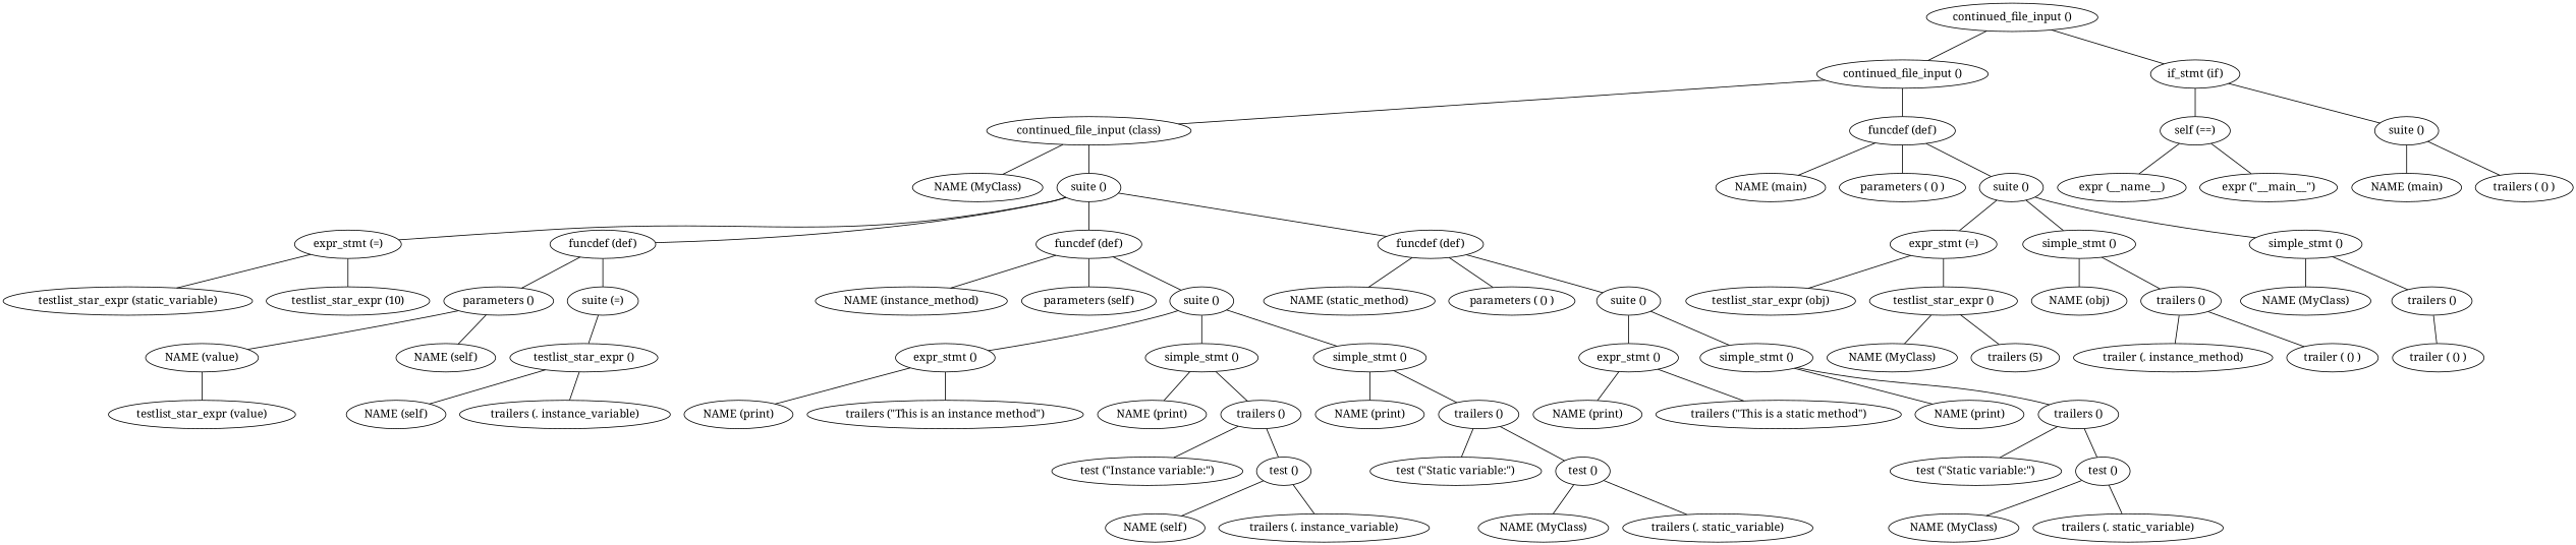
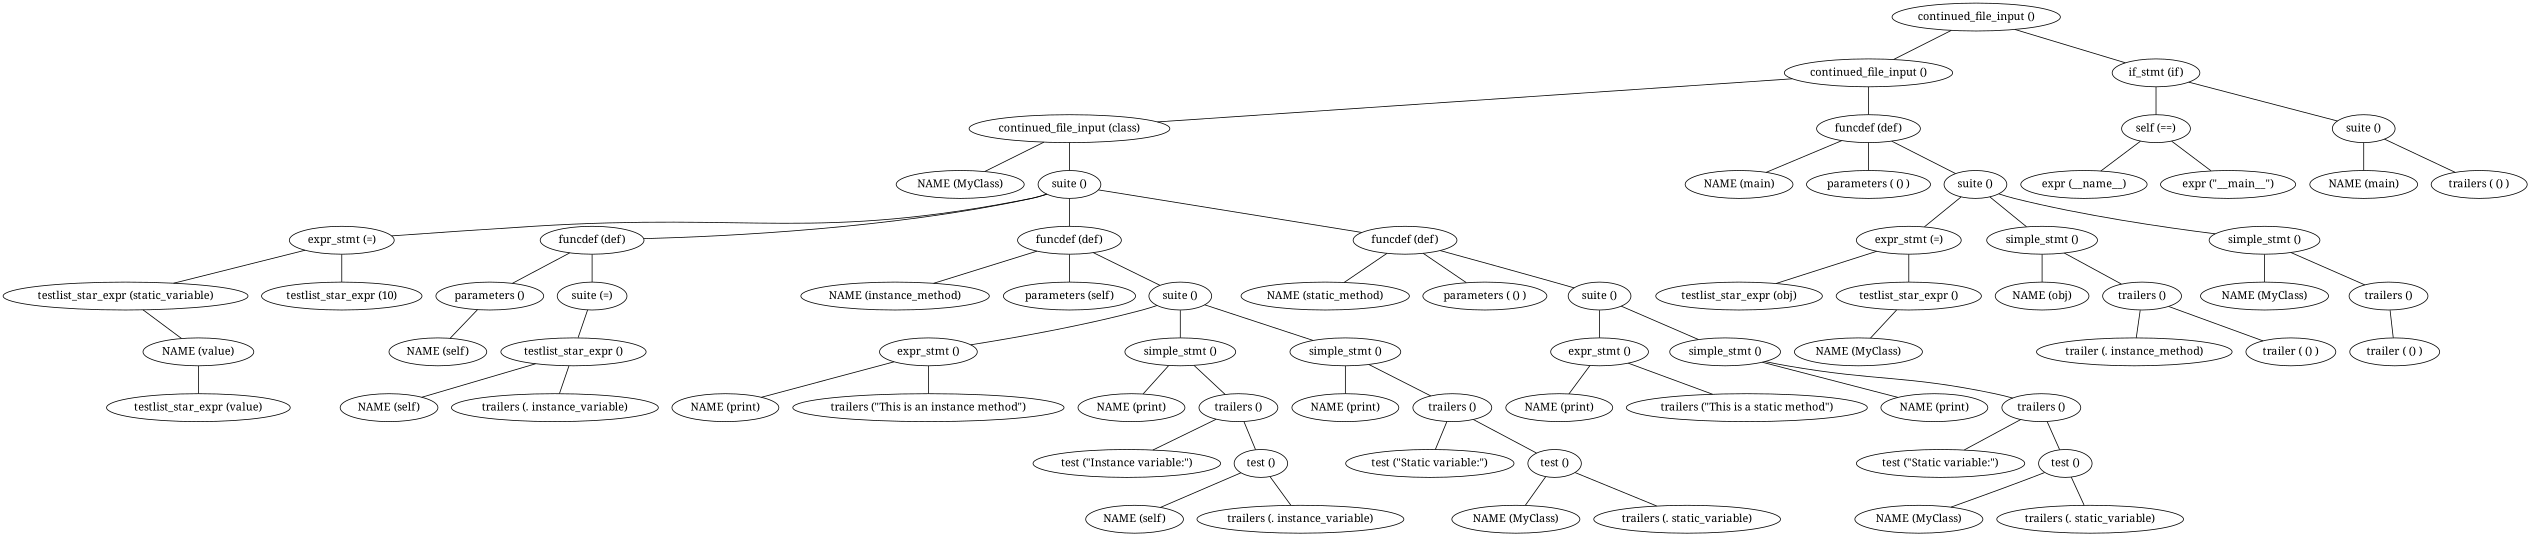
  graph {
    fontname="Noto Serif"
    node [fontname="Noto Serif"]
    edge [fontname="Noto Serif"]
    n1 [label="continued_file_input ()"]
    n2 [label="continued_file_input ()"]
    n3 [label="if_stmt (if)"]
    n4 [label="continued_file_input (class)"]
    n5 [label="funcdef (def)"]
    n6 [label="self (==)"]
    n7 [label="suite ()"]
    n8 [label="NAME (MyClass)"]
    n9 [label="suite ()"]
    n10 [label="NAME (main)"]
    n11 [label="parameters ( () )"]
    n12 [label="suite ()"]
    n13 [label="expr_stmt (=)"]
    n14 [label="funcdef (def)"]
    n15 [label="funcdef (def)"]
    n16 [label="funcdef (def)"]
    n17 [label="testlist_star_expr (static_variable)"]
    n18 [label="testlist_star_expr (10)"]
    n19 [label="parameters ()"]
    n20 [label="suite (=)"]
    n21 [label="NAME (instance_method)"]
    n22 [label="parameters (self)"]
    n23 [label="suite ()"]
    n24 [label="NAME (static_method)"]
    n25 [label="parameters ( () )"]
    n26 [label="suite ()"]
    n27 [label="NAME (self)"]
    n28 [label="NAME (value)"]
    n29 [label="testlist_star_expr ()"]
    n30 [label="testlist_star_expr (value)"]
    n31 [label="NAME (self)"]
    n32 [label="trailers (. instance_variable)"]
    n33 [label="expr_stmt ()"]
    n34 [label="simple_stmt ()"]
    n35 [label="simple_stmt ()"]
    n36 [label="NAME (print)"]
    n37 [label="trailers (&quot;This is an instance method&quot;)"]
    n38 [label="NAME (print)"]
    n39 [label="trailers ()"]
    n40 [label="NAME (print)"]
    n41 [label="trailers ()"]
    n42 [label="test (&quot;Instance variable:&quot;)"]
    n43 [label="test ()"]
    n44 [label="NAME (self)"]
    n45 [label="trailers (. instance_variable)"]
    n46 [label="test (&quot;Static variable:&quot;)"]
    n47 [label="test ()"]
    n48 [label="NAME (MyClass)"]
    n49 [label="trailers (. static_variable)"]
    n50 [label="expr_stmt ()"]
    n51 [label="simple_stmt ()"]
    n52 [label="NAME (print)"]
    n53 [label="trailers (&quot;This is a static method&quot;)"]
    n54 [label="NAME (print)"]
    n55 [label="trailers ()"]
    n56 [label="test (&quot;Static variable:&quot;)"]
    n57 [label="test ()"]
    n58 [label="NAME (MyClass)"]
    n59 [label="trailers (. static_variable)"]
    n60 [label="expr_stmt (=)"]
    n61 [label="simple_stmt ()"]
    n62 [label="simple_stmt ()"]
    n63 [label="testlist_star_expr (obj)"]
    n64 [label="testlist_star_expr ()"]
    n65 [label="NAME (obj)"]
    n66 [label="trailers ()"]
    n67 [label="NAME (MyClass)"]
    n68 [label="trailers ()"]
    n69 [label="NAME (MyClass)"]
-   n70 [label="trailers (5)"]
    n71 [label="trailer (. instance_method)"]
    n72 [label="trailer ( () )"]
    n73 [label="trailer ( () )"]
    n74 [label="expr (__name__)"]
    n75 [label="expr (&quot;__main__&quot;)"]
    n76 [label="NAME (main)"]
    n77 [label="trailers ( () )"]
    n1 -- n2
    n1 -- n3
    n2 -- n4
    n2 -- n5
    n3 -- n6
    n3 -- n7
    n4 -- n8
    n4 -- n9
    n5 -- n10
    n5 -- n11
    n5 -- n12
    n6 -- n74
    n6 -- n75
    n7 -- n76
    n7 -- n77
    n9 -- n13
    n9 -- n14
    n9 -- n15
    n9 -- n16
    n12 -- n60
    n12 -- n61
    n12 -- n62
    n13 -- n17
    n13 -- n18
    n14 -- n19
    n14 -- n20
    n15 -- n21
    n15 -- n22
    n15 -- n23
    n16 -- n24
    n16 -- n25
    n16 -- n26
    n19 -- n27
-   n19 -- n28
+   n17 -- n28
    n20 -- n29
    n23 -- n33
    n23 -- n34
    n23 -- n35
    n26 -- n50
    n26 -- n51
    n28 -- n30
    n29 -- n31
    n29 -- n32
    n33 -- n36
    n33 -- n37
    n34 -- n38
    n34 -- n39
    n35 -- n40
    n35 -- n41
    n39 -- n42
    n39 -- n43
    n41 -- n46
    n41 -- n47
    n43 -- n44
    n43 -- n45
    n47 -- n48
    n47 -- n49
    n50 -- n52
    n50 -- n53
    n51 -- n54
    n51 -- n55
    n55 -- n56
    n55 -- n57
    n57 -- n58
    n57 -- n59
    n60 -- n63
    n60 -- n64
    n61 -- n65
    n61 -- n66
    n62 -- n67
    n62 -- n68
    n64 -- n69
-   n64 -- n70
    n66 -- n71
    n66 -- n72
    n68 -- n73
  }
